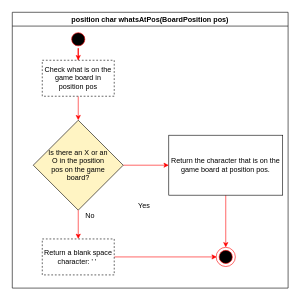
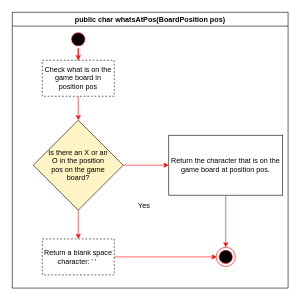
  <mxCell id="0" />
  <mxCell id="1" parent="0" />
- <mxCell id="2" value="position char whatsAtPos(BoardPosition pos)" style="swimlane;whiteSpace=wrap" parent="1" vertex="1"><mxGeometry x="20" y="20" width="460" height="460" as="geometry"><mxRectangle x="530" y="40" width="300" height="23" as="alternateBounds" /></mxGeometry></mxCell>
+ <mxCell id="2" value="public char whatsAtPos(BoardPosition pos)" style="swimlane;whiteSpace=wrap" parent="1" vertex="1"><mxGeometry x="20" y="20" width="460" height="460" as="geometry"><mxRectangle x="530" y="40" width="300" height="23" as="alternateBounds" /></mxGeometry></mxCell>
  <mxCell id="3" value="" style="edgeStyle=orthogonalEdgeStyle;rounded=0;orthogonalLoop=1;jettySize=auto;html=1;strokeColor=#FF0000;entryX=0.5;entryY=0;entryDx=0;entryDy=0;" parent="2" source="4" target="6" edge="1"><mxGeometry relative="1" as="geometry"><mxPoint x="110" y="110" as="targetPoint" /></mxGeometry></mxCell>
  <mxCell id="4" value="" style="ellipse;shape=startState;fillColor=#000000;strokeColor=#ff0000;" parent="2" vertex="1"><mxGeometry x="95" y="30" width="30" height="30" as="geometry" /></mxCell>
  <mxCell id="5" value="" style="edgeStyle=orthogonalEdgeStyle;rounded=0;orthogonalLoop=1;jettySize=auto;html=1;strokeColor=#FF0000;entryX=0.5;entryY=0;entryDx=0;entryDy=0;" parent="2" source="6" target="10" edge="1"><mxGeometry relative="1" as="geometry"><mxPoint x="110" y="270" as="targetPoint" /></mxGeometry></mxCell>
  <mxCell id="6" value="Check what is on the game board in position pos" style="rounded=0;whiteSpace=wrap;html=1;dashed=1;" parent="2" vertex="1"><mxGeometry x="50" y="80" width="120" height="60" as="geometry" /></mxCell>
  <mxCell id="7" value="" style="edgeStyle=orthogonalEdgeStyle;rounded=0;orthogonalLoop=1;jettySize=auto;html=1;strokeColor=#FF0000;entryX=0.5;entryY=0;entryDx=0;entryDy=0;" parent="2" source="8" target="12" edge="1"><mxGeometry relative="1" as="geometry"><mxPoint x="285" y="218" as="targetPoint" /></mxGeometry></mxCell>
  <mxCell id="8" value="Return the character that is on the game board at position pos." style="rounded=0;whiteSpace=wrap;html=1;" parent="2" vertex="1"><mxGeometry x="261" y="205" width="190" height="100" as="geometry" /></mxCell>
  <mxCell id="9" value="" style="edgeStyle=orthogonalEdgeStyle;rounded=0;orthogonalLoop=1;jettySize=auto;html=1;strokeColor=#FF0000;" parent="2" source="10" target="8" edge="1"><mxGeometry relative="1" as="geometry" /></mxCell>
  <mxCell id="10" value="Is there an X or an O in the position pos on the game board?" style="rhombus;whiteSpace=wrap;html=1;fillColor=#FFF4C3;spacingLeft=20;spacingRight=20;" parent="2" vertex="1"><mxGeometry x="35" y="180" width="150" height="150" as="geometry" /></mxCell>
  <mxCell id="11" value="" style="group" parent="2" vertex="1" connectable="0"><mxGeometry x="340" y="392" width="32" height="32" as="geometry" /></mxCell>
  <mxCell id="12" value="" style="ellipse;whiteSpace=wrap;html=1;aspect=fixed;fillColor=#ffffff;strokeColor=#FF0000;" parent="11" vertex="1"><mxGeometry width="32" height="32" as="geometry" /></mxCell>
  <mxCell id="13" value="" style="ellipse;shape=startState;fillColor=#000000;strokeColor=#ff0000;" parent="11" vertex="1"><mxGeometry x="1" y="1" width="30" height="30" as="geometry" /></mxCell>
  <mxCell id="14" value="" style="edgeStyle=orthogonalEdgeStyle;rounded=0;orthogonalLoop=1;jettySize=auto;html=1;strokeColor=#FF0000;entryX=0;entryY=0.5;entryDx=0;entryDy=0;" parent="2" source="15" target="13" edge="1"><mxGeometry relative="1" as="geometry"><mxPoint x="250" y="408" as="targetPoint" /></mxGeometry></mxCell>
  <mxCell id="15" value="Return a blank space character: ' '&amp;nbsp;" style="rounded=0;whiteSpace=wrap;html=1;dashed=1;" parent="2" vertex="1"><mxGeometry x="50" y="378" width="120" height="60" as="geometry" /></mxCell>
  <mxCell id="16" value="" style="edgeStyle=orthogonalEdgeStyle;rounded=0;orthogonalLoop=1;jettySize=auto;html=1;strokeColor=#FF0000;" parent="2" source="10" target="15" edge="1"><mxGeometry relative="1" as="geometry"><mxPoint x="110" y="378" as="targetPoint" /></mxGeometry></mxCell>
  <mxCell id="17" value="Yes" style="text;html=1;strokeColor=none;fillColor=none;align=center;verticalAlign=middle;whiteSpace=wrap;rounded=0;" parent="2" vertex="1"><mxGeometry x="200" y="313" width="40" height="20" as="geometry" /></mxCell>
- <mxCell id="18" value="No" style="text;html=1;strokeColor=none;fillColor=none;align=center;verticalAlign=middle;whiteSpace=wrap;rounded=0;" parent="2" vertex="1"><mxGeometry x="110" y="330" width="40" height="20" as="geometry" /></mxCell>
